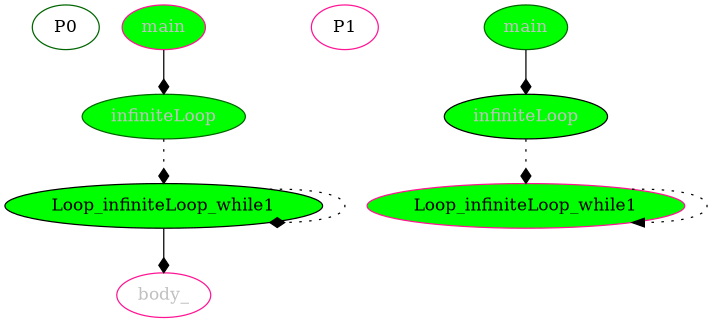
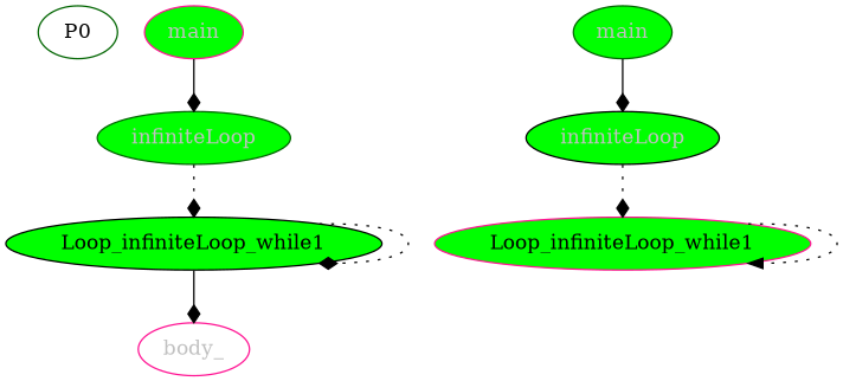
  digraph {
    fontname="DejaVu Serif"
    node [color=deeppink fontname="DejaVu Serif" fillcolor=green fontcolor=grey shape=ellipse style=filled]
    edge [style=dotted arrowhead=diamond fontname="DejaVu Serif"]
    n1 [color=darkgreen label=P0 fillcolor="" fontcolor="" shape="" style=""]
    n2 [color=black fontcolor=black label=Loop_infiniteLoop_while1]
    n3 [fillcolor=white label=body_]
    n4 [label=main]
    n5 [color=darkgreen label=infiniteLoop]
-   n6 [label=P1 fillcolor="" fontcolor="" shape="" style=""]
    n7 [fontcolor=black label=Loop_infiniteLoop_while1]
    n8 [color=darkgreen label=main]
    n9 [color=black label=infiniteLoop]
    subgraph sub_1 {
      n1
      n2
      n3
      n4
      n5
    }
    subgraph sub_2 {
-     n6
      n7
      n8
      n9
    }
    n2 -> n2
    n2 -> n3 [style=""]
    n4 -> n5 [style=""]
    n5 -> n2
    n7 -> n7 [arrowhead=normal]
    n8 -> n9 [style=""]
    n9 -> n7
  }
